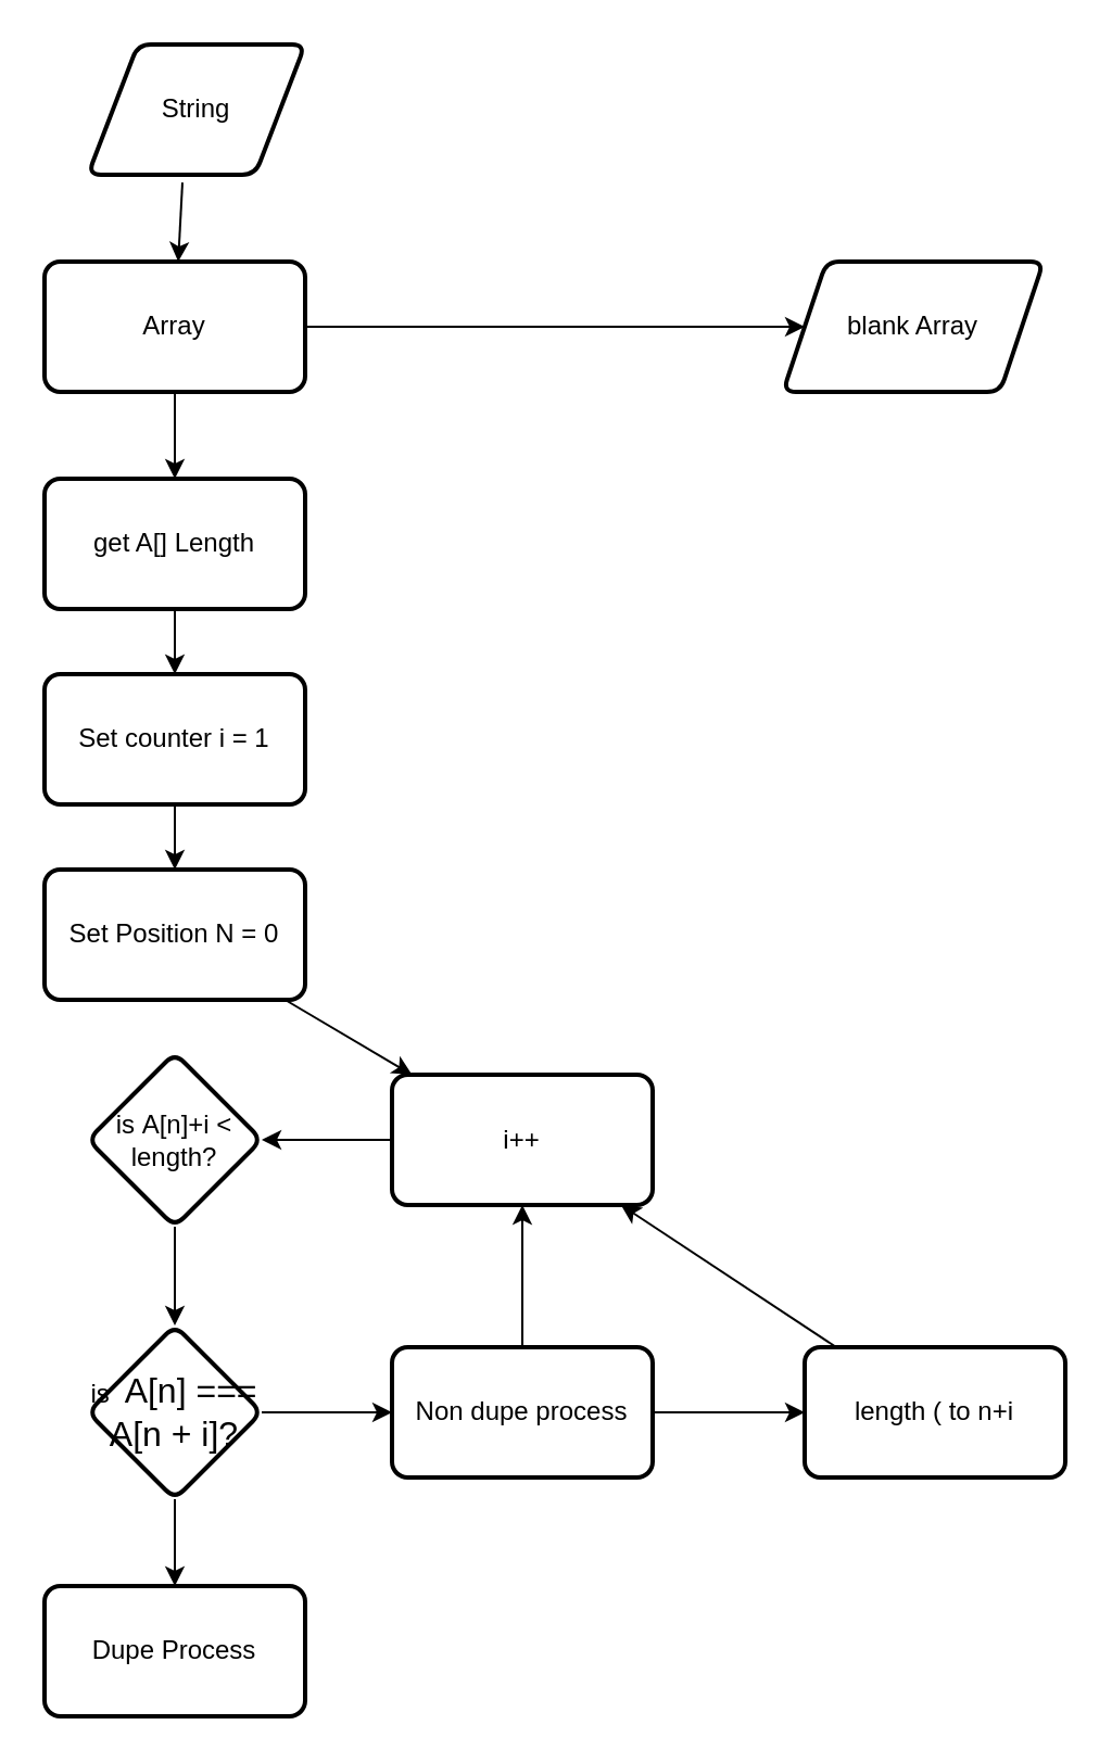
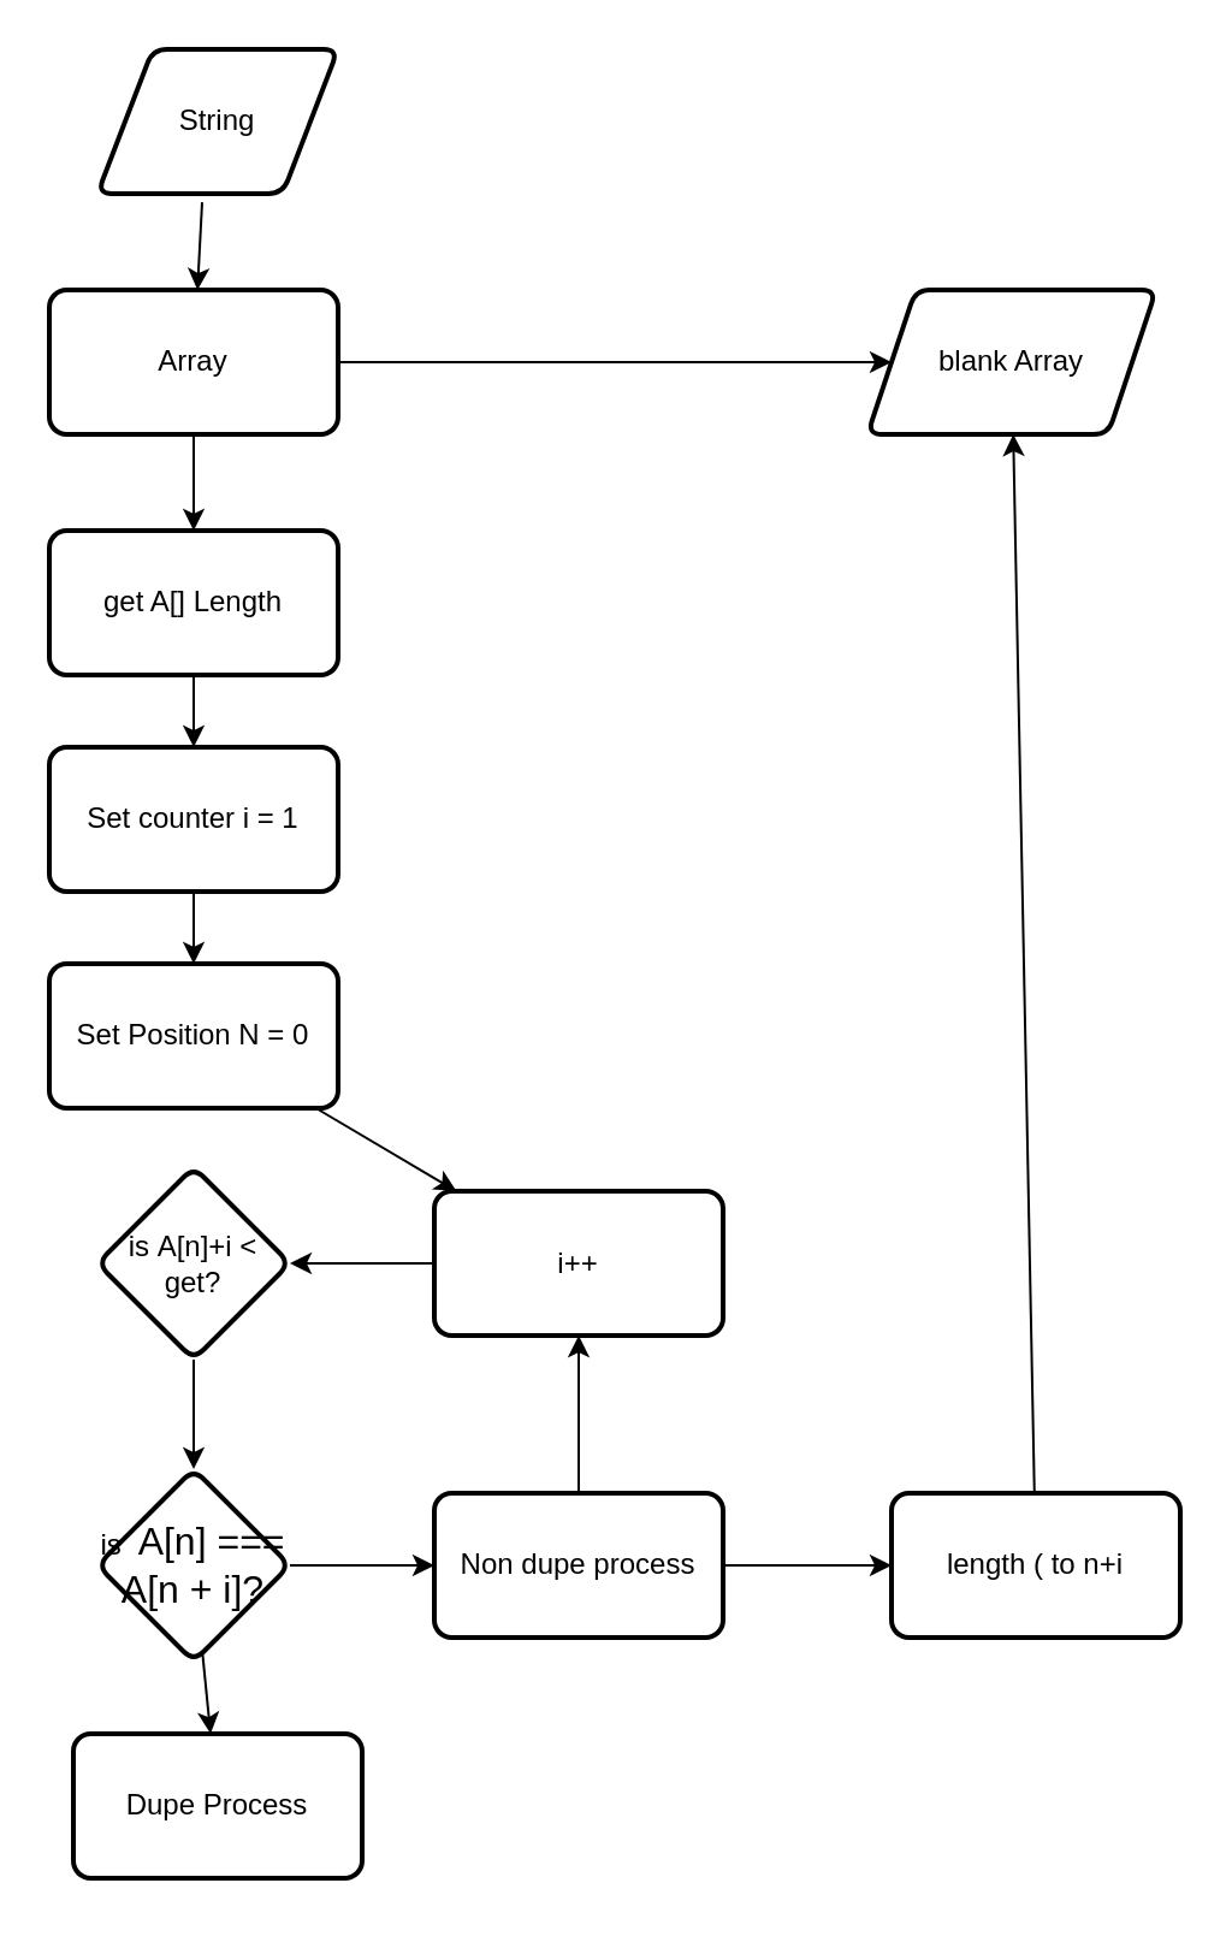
  <mxCell id="0" />
  <mxCell id="1" parent="0" />
  <mxCell id="2" value="" style="rounded=0;orthogonalLoop=1;jettySize=auto;html=1;elbow=vertical;exitX=0.435;exitY=1.059;exitDx=0;exitDy=0;exitPerimeter=0;" parent="1" source="3" target="6" edge="1"><mxGeometry relative="1" as="geometry" /></mxCell>
  <mxCell id="3" value="String" style="shape=parallelogram;html=1;strokeWidth=2;perimeter=parallelogramPerimeter;whiteSpace=wrap;rounded=1;arcSize=12;size=0.23;" parent="1" vertex="1"><mxGeometry x="40" y="20" width="100" height="60" as="geometry" /></mxCell>
  <mxCell id="4" value="" style="edgeStyle=none;rounded=0;orthogonalLoop=1;jettySize=auto;html=1;elbow=vertical;" parent="1" source="6" target="8" edge="1"><mxGeometry relative="1" as="geometry" /></mxCell>
  <mxCell id="5" value="" style="edgeStyle=none;rounded=0;orthogonalLoop=1;jettySize=auto;html=1;elbow=vertical;" parent="1" source="6" target="15" edge="1"><mxGeometry relative="1" as="geometry" /></mxCell>
  <mxCell id="6" value="Array" style="whiteSpace=wrap;html=1;strokeWidth=2;rounded=1;arcSize=12;" parent="1" vertex="1"><mxGeometry x="20" y="120" width="120" height="60" as="geometry" /></mxCell>
  <mxCell id="7" value="" style="edgeStyle=none;rounded=0;orthogonalLoop=1;jettySize=auto;html=1;elbow=vertical;" parent="1" source="8" target="10" edge="1"><mxGeometry relative="1" as="geometry" /></mxCell>
  <mxCell id="8" value="get A[] Length" style="whiteSpace=wrap;html=1;strokeWidth=2;rounded=1;arcSize=12;" parent="1" vertex="1"><mxGeometry x="20" y="220" width="120" height="60" as="geometry" /></mxCell>
  <mxCell id="9" value="" style="edgeStyle=none;rounded=0;orthogonalLoop=1;jettySize=auto;html=1;elbow=vertical;" parent="1" source="10" target="12" edge="1"><mxGeometry relative="1" as="geometry" /></mxCell>
  <mxCell id="10" value="Set counter i = 1" style="whiteSpace=wrap;html=1;strokeWidth=2;rounded=1;arcSize=12;" parent="1" vertex="1"><mxGeometry x="20" y="310" width="120" height="60" as="geometry" /></mxCell>
  <mxCell id="11" value="" style="edgeStyle=none;rounded=0;orthogonalLoop=1;jettySize=auto;html=1;elbow=vertical;" parent="1" source="12" target="26" edge="1"><mxGeometry relative="1" as="geometry" /></mxCell>
  <mxCell id="12" value="Set Position N = 0" style="whiteSpace=wrap;html=1;strokeWidth=2;rounded=1;arcSize=12;" parent="1" vertex="1"><mxGeometry x="20" y="400" width="120" height="60" as="geometry" /></mxCell>
  <mxCell id="13" value="" style="edgeStyle=none;rounded=0;orthogonalLoop=1;jettySize=auto;html=1;elbow=vertical;" parent="1" source="14" target="18" edge="1"><mxGeometry relative="1" as="geometry" /></mxCell>
- <mxCell id="14" value="is&amp;nbsp;&lt;span style=&quot;text-align: left&quot;&gt;A[n]+i &amp;lt; length?&lt;/span&gt;" style="rhombus;whiteSpace=wrap;html=1;strokeWidth=2;rounded=1;arcSize=12;" parent="1" vertex="1"><mxGeometry x="40" y="484.5" width="80" height="80" as="geometry" /></mxCell>
+ <mxCell id="14" value="is&amp;nbsp;&lt;span style=&quot;text-align: left&quot;&gt;A[n]+i &amp;lt; get?&lt;/span&gt;" style="rhombus;whiteSpace=wrap;html=1;strokeWidth=2;rounded=1;arcSize=12;" parent="1" vertex="1"><mxGeometry x="40" y="484.5" width="80" height="80" as="geometry" /></mxCell>
  <mxCell id="15" value="blank Array" style="shape=parallelogram;perimeter=parallelogramPerimeter;whiteSpace=wrap;html=1;fixedSize=1;strokeWidth=2;rounded=1;arcSize=12;" parent="1" vertex="1"><mxGeometry x="360" y="120" width="120" height="60" as="geometry" /></mxCell>
  <mxCell id="16" value="" style="edgeStyle=none;rounded=0;orthogonalLoop=1;jettySize=auto;html=1;elbow=vertical;" parent="1" source="18" target="19" edge="1"><mxGeometry relative="1" as="geometry" /></mxCell>
  <mxCell id="17" value="" style="edgeStyle=none;rounded=0;orthogonalLoop=1;jettySize=auto;html=1;elbow=vertical;" parent="1" source="18" target="22" edge="1"><mxGeometry relative="1" as="geometry" /></mxCell>
  <mxCell id="18" value="is&amp;nbsp;&lt;span style=&quot;font-size: 12pt&quot;&gt; A[n] === A[n + i]?&lt;/span&gt;" style="rhombus;whiteSpace=wrap;html=1;strokeWidth=2;rounded=1;arcSize=12;" parent="1" vertex="1"><mxGeometry x="40" y="610" width="80" height="80" as="geometry" /></mxCell>
- <mxCell id="19" value="Dupe Process" style="whiteSpace=wrap;html=1;strokeWidth=2;rounded=1;arcSize=12;" parent="1" vertex="1"><mxGeometry x="20" y="730" width="120" height="60" as="geometry" /></mxCell>
+ <mxCell id="19" value="Dupe Process" style="whiteSpace=wrap;html=1;strokeWidth=2;rounded=1;arcSize=12;" parent="1" vertex="1"><mxGeometry x="30" y="720" width="120" height="60" as="geometry" /></mxCell>
  <mxCell id="20" value="" style="edgeStyle=none;rounded=0;orthogonalLoop=1;jettySize=auto;html=1;elbow=vertical;" parent="1" source="22" target="24" edge="1"><mxGeometry relative="1" as="geometry" /></mxCell>
  <mxCell id="21" value="" style="edgeStyle=none;rounded=0;orthogonalLoop=1;jettySize=auto;html=1;elbow=vertical;" parent="1" source="22" target="26" edge="1"><mxGeometry relative="1" as="geometry" /></mxCell>
  <mxCell id="22" value="Non dupe process" style="whiteSpace=wrap;html=1;strokeWidth=2;rounded=1;arcSize=12;" parent="1" vertex="1"><mxGeometry x="180" y="620" width="120" height="60" as="geometry" /></mxCell>
- <mxCell id="23" style="edgeStyle=none;rounded=0;orthogonalLoop=1;jettySize=auto;html=1;elbow=vertical;" parent="1" source="24" target="26" edge="1"><mxGeometry relative="1" as="geometry" /></mxCell>
+ <mxCell id="23" style="edgeStyle=none;rounded=0;orthogonalLoop=1;jettySize=auto;html=1;elbow=vertical;" parent="1" source="24" target="15" edge="1"><mxGeometry relative="1" as="geometry" /></mxCell>
  <mxCell id="24" value="length ( to n+i" style="whiteSpace=wrap;html=1;strokeWidth=2;rounded=1;arcSize=12;" parent="1" vertex="1"><mxGeometry x="370" y="620" width="120" height="60" as="geometry" /></mxCell>
  <mxCell id="25" value="" style="edgeStyle=none;rounded=0;orthogonalLoop=1;jettySize=auto;html=1;elbow=vertical;" parent="1" source="26" target="14" edge="1"><mxGeometry relative="1" as="geometry" /></mxCell>
  <mxCell id="26" value="i++" style="whiteSpace=wrap;html=1;strokeWidth=2;rounded=1;arcSize=12;" parent="1" vertex="1"><mxGeometry x="180" y="494.5" width="120" height="60" as="geometry" /></mxCell>
